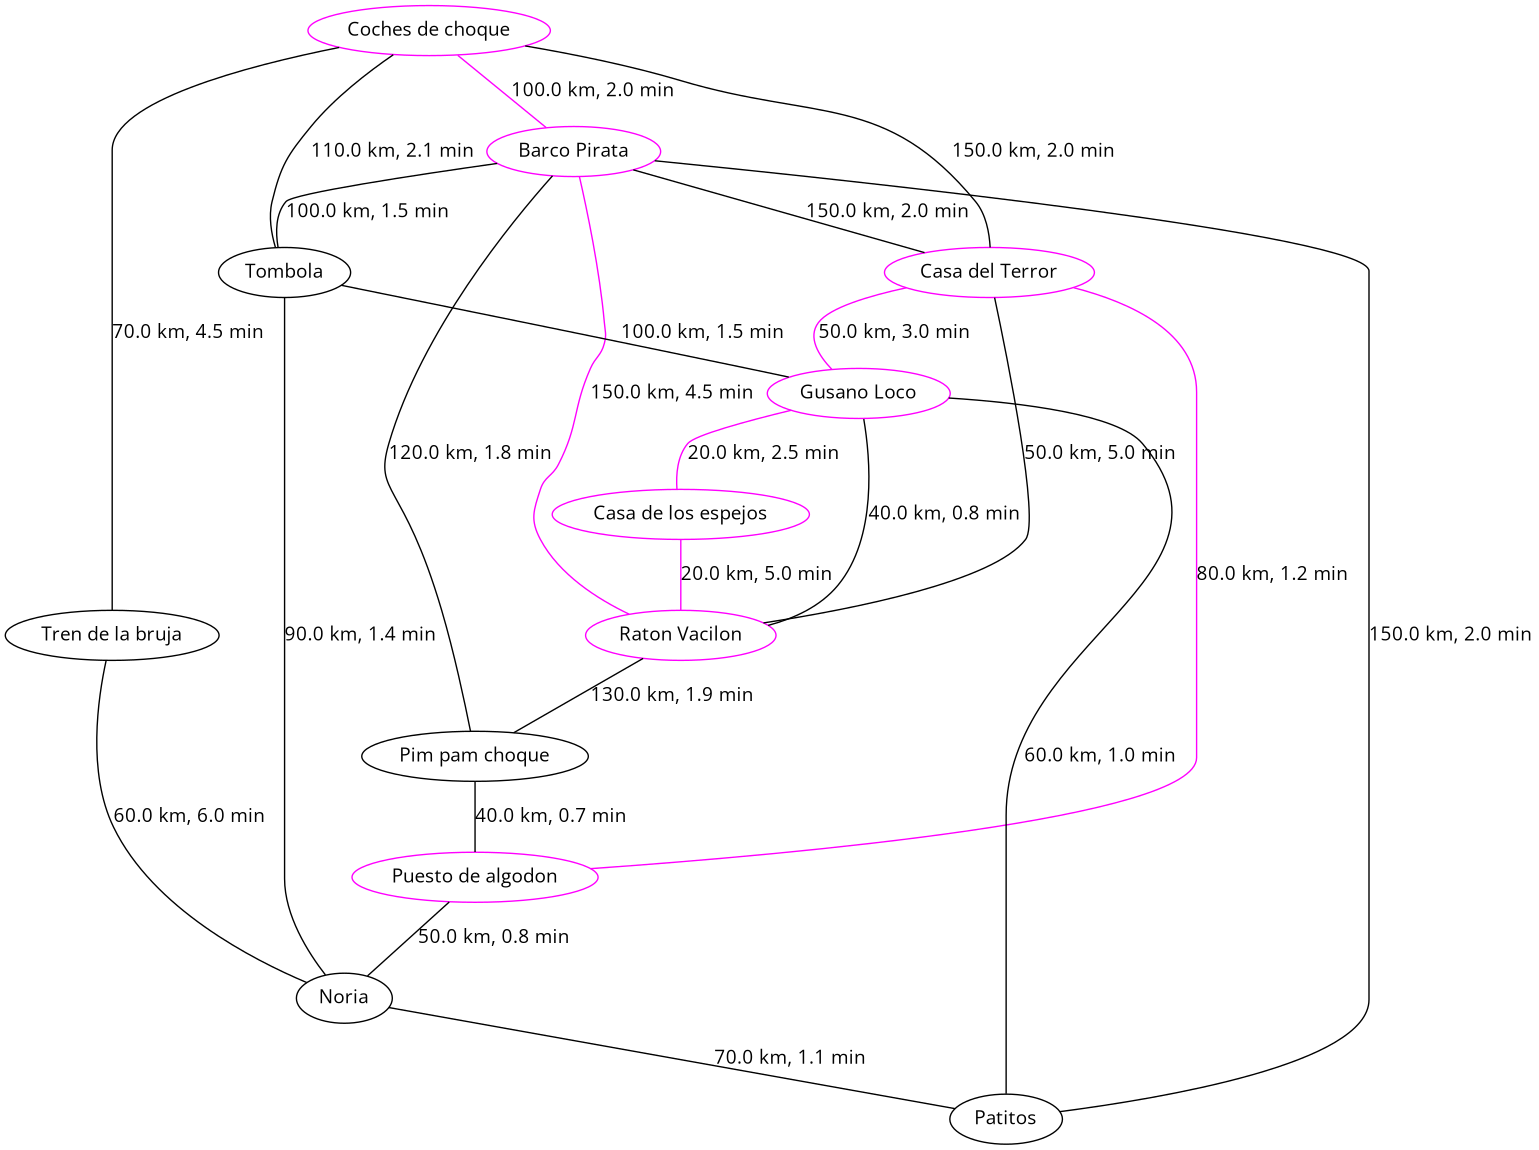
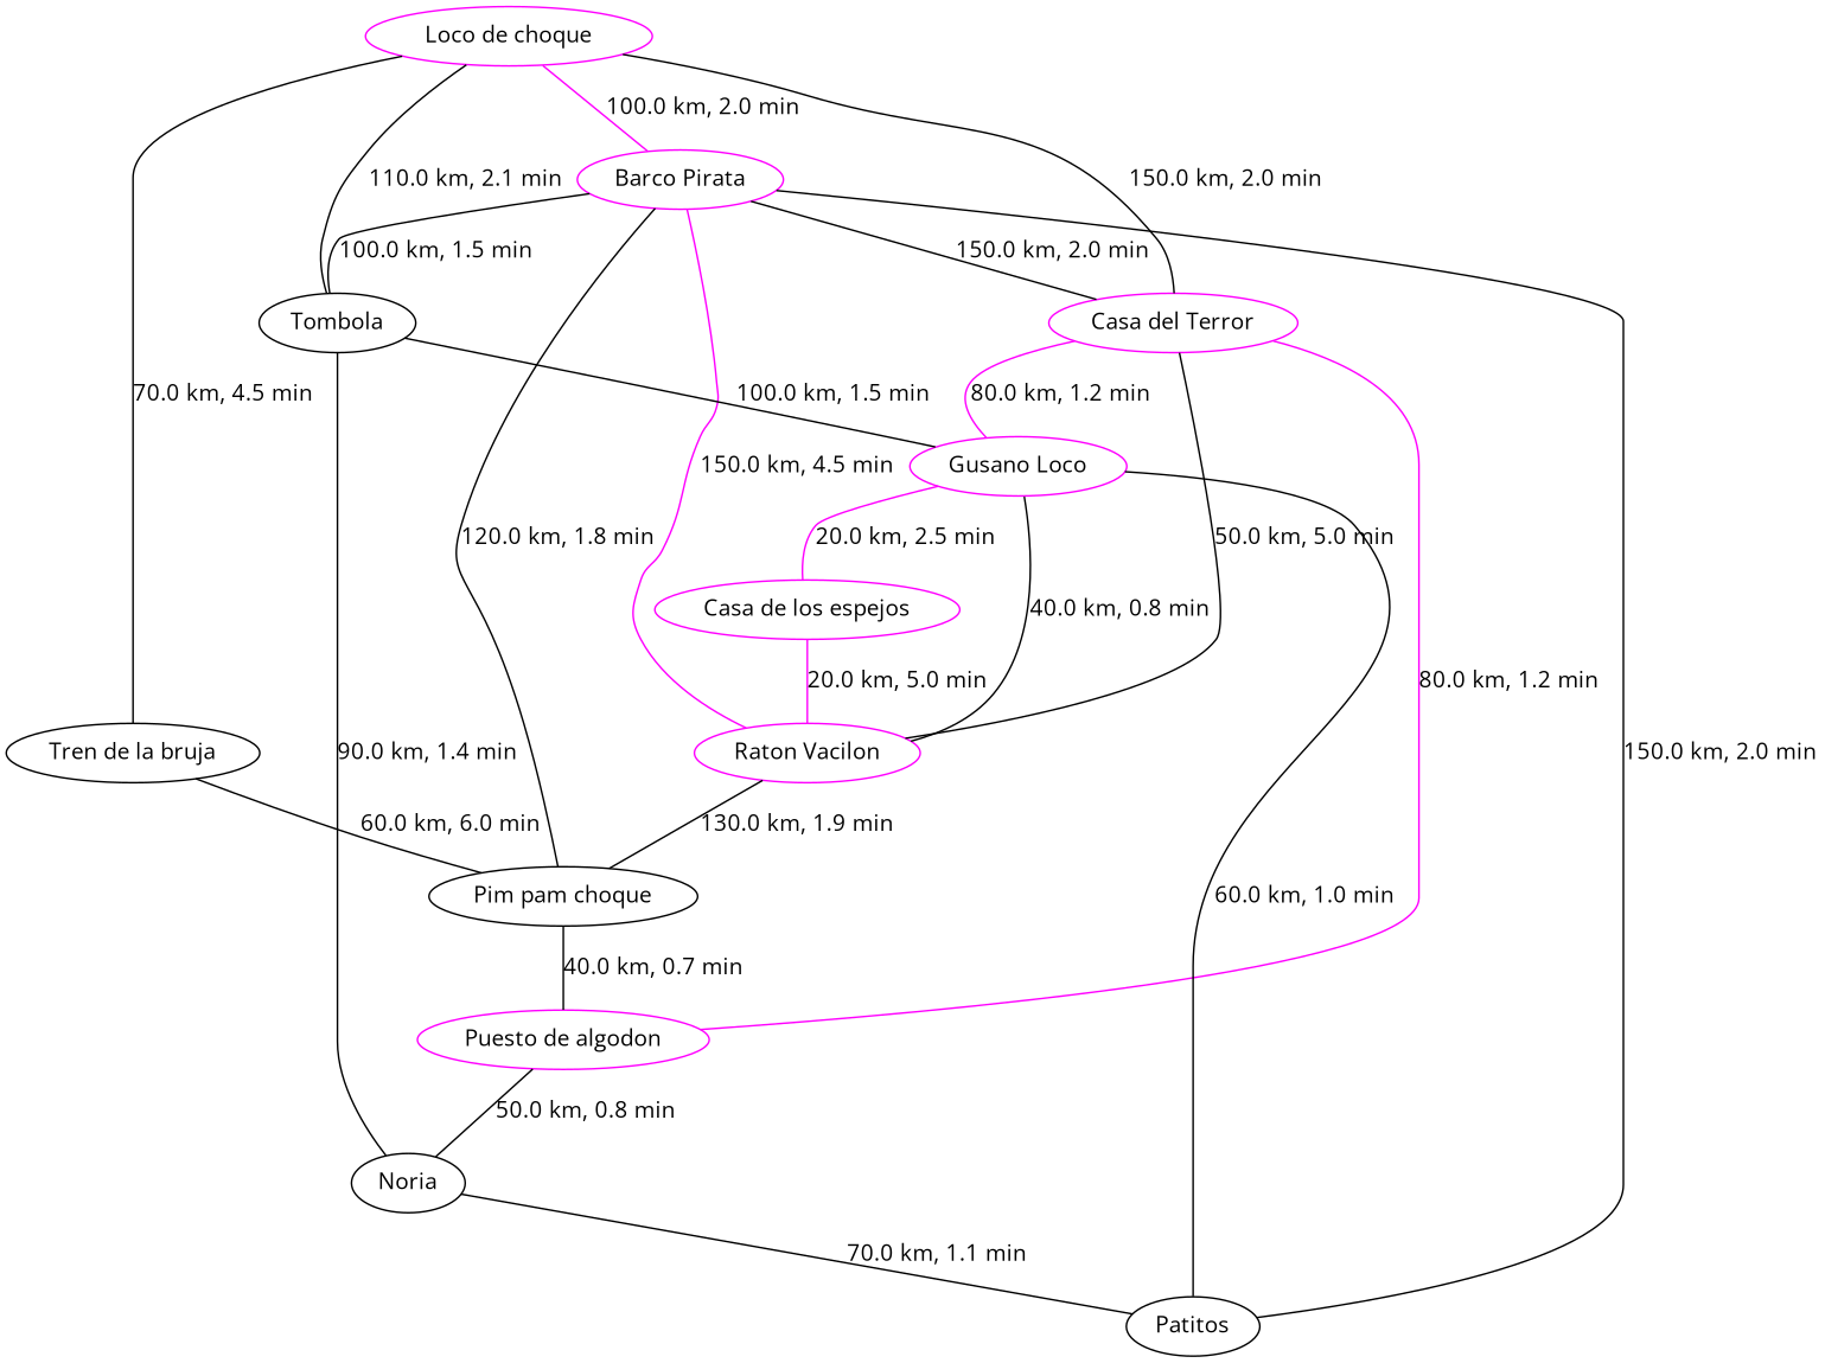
  strict graph {
    fontname="Open Sans"
    node [color=magenta fontname="Open Sans"]
    edge [color=black fontname="Open Sans"]
    n1 [label="Barco Pirata"]
    n2 [label="Casa del Terror"]
    n3 [color=black label=Tombola]
    n4 [label="Raton Vacilon"]
    n5 [color=black label="Pim pam choque"]
    n6 [label="Gusano Loco"]
    n7 [label="Puesto de algodon"]
    n8 [color=black label=Noria]
    n9 [color=black label=Patitos]
    n10 [label="Casa de los espejos"]
-   n11 [label="Coches de choque"]
+   n11 [label="Loco de choque"]
    n12 [color=black label="Tren de la bruja"]
    n1 -- n2 [label="150.0 km, 2.0 min"]
    n1 -- n3 [label="100.0 km, 1.5 min"]
    n1 -- n4 [color=magenta label="150.0 km, 4.5 min"]
    n1 -- n5 [label="120.0 km, 1.8 min"]
    n2 -- n4 [label="50.0 km, 5.0 min"]
-   n2 -- n6 [color=magenta label="50.0 km, 3.0 min"]
+   n2 -- n6 [color=magenta label="80.0 km, 1.2 min"]
    n2 -- n7 [color=magenta label="80.0 km, 1.2 min"]
    n3 -- n6 [label="100.0 km, 1.5 min"]
    n3 -- n8 [label="90.0 km, 1.4 min"]
    n4 -- n5 [label="130.0 km, 1.9 min"]
    n5 -- n7 [label="40.0 km, 0.7 min"]
    n6 -- n4 [label="40.0 km, 0.8 min"]
    n6 -- n9 [label="60.0 km, 1.0 min"]
    n6 -- n10 [color=magenta label="20.0 km, 2.5 min"]
    n7 -- n8 [label="50.0 km, 0.8 min"]
    n8 -- n9 [label="70.0 km, 1.1 min"]
    n9 -- n1 [label="150.0 km, 2.0 min"]
    n10 -- n4 [color=magenta label="20.0 km, 5.0 min"]
    n11 -- n1 [color=magenta label="100.0 km, 2.0 min"]
    n11 -- n2 [label="150.0 km, 2.0 min"]
    n11 -- n3 [label="110.0 km, 2.1 min"]
    n11 -- n12 [label="70.0 km, 4.5 min"]
-   n12 -- n8 [label="60.0 km, 6.0 min"]
+   n12 -- n5 [label="60.0 km, 6.0 min"]
  }
